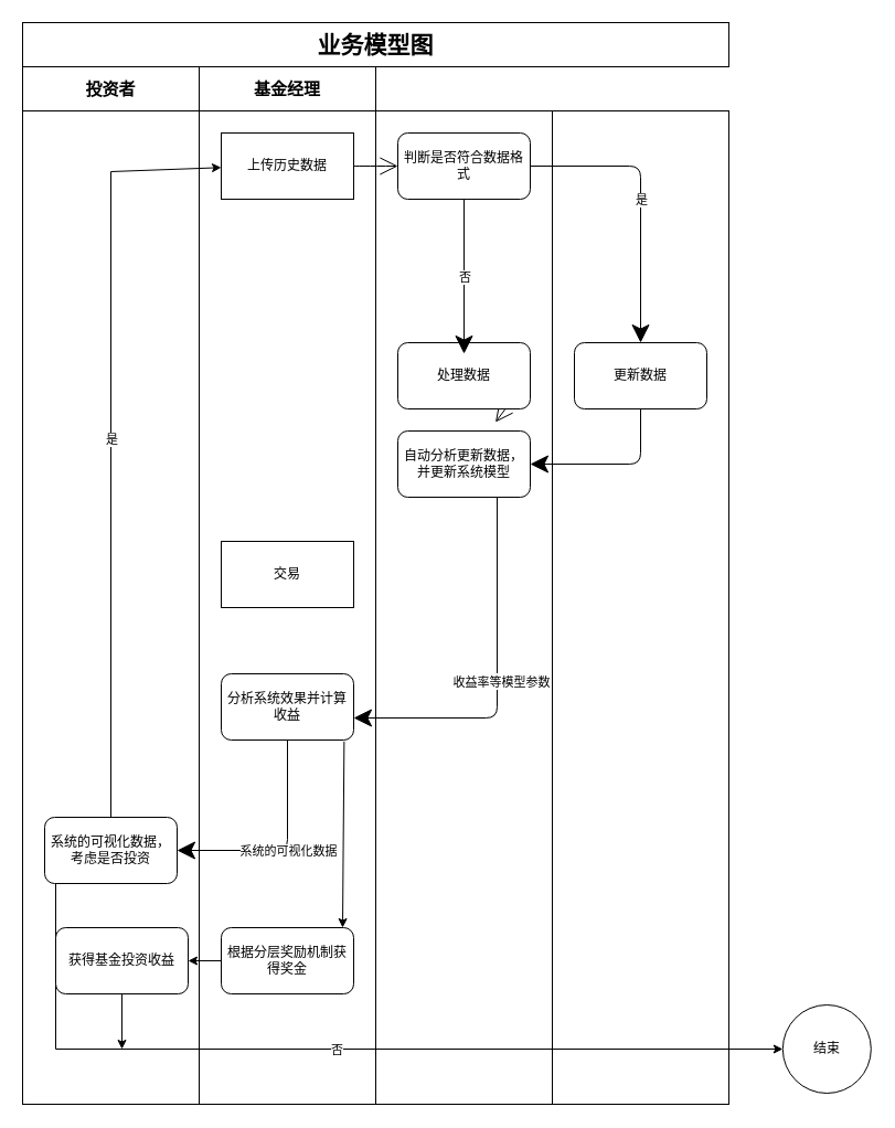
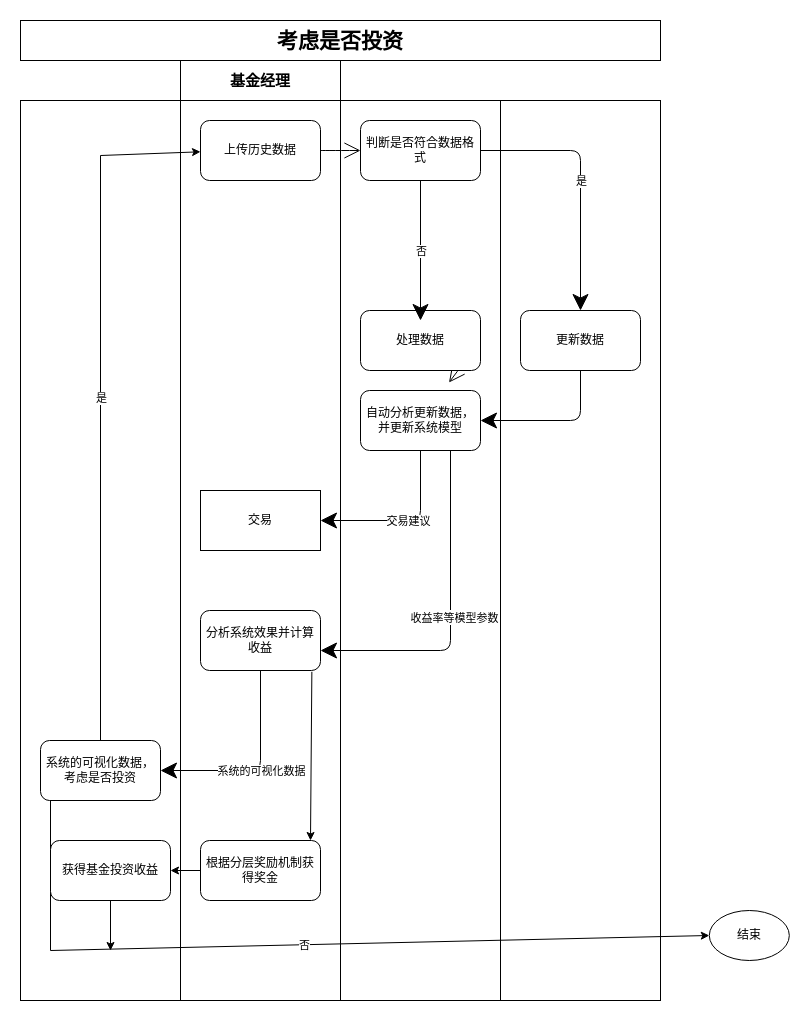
  <mxCell id="0" />
  <mxCell id="1" parent="0" />
- <mxCell id="2" value="&lt;b&gt;&lt;font style=&quot;font-size: 21px&quot;&gt;业务模型图&lt;/font&gt;&lt;/b&gt;" style="rounded=0;whiteSpace=wrap;html=1;hachureGap=4;pointerEvents=0;" parent="1" vertex="1"><mxGeometry x="20" y="20" width="640" height="40" as="geometry" /></mxCell>
- <mxCell id="3" value="&lt;b&gt;&lt;font style=&quot;font-size: 15px&quot;&gt;投资者&lt;/font&gt;&lt;/b&gt;" style="rounded=0;whiteSpace=wrap;html=1;hachureGap=4;pointerEvents=0;" parent="1" vertex="1"><mxGeometry x="20" y="60" width="160" height="40" as="geometry" /></mxCell>
+ <mxCell id="2" value="&lt;b&gt;&lt;font style=&quot;font-size: 21px&quot;&gt;考虑是否投资&lt;/font&gt;&lt;/b&gt;" style="rounded=0;whiteSpace=wrap;html=1;hachureGap=4;pointerEvents=0;" parent="1" vertex="1"><mxGeometry x="20" y="20" width="640" height="40" as="geometry" /></mxCell>
  <mxCell id="4" value="&lt;b&gt;&lt;font style=&quot;font-size: 15px&quot;&gt;基金经理&lt;/font&gt;&lt;/b&gt;" style="rounded=0;whiteSpace=wrap;html=1;hachureGap=4;pointerEvents=0;" parent="1" vertex="1"><mxGeometry x="180" y="60" width="160" height="40" as="geometry" /></mxCell>
  <mxCell id="5" value="" style="rounded=0;whiteSpace=wrap;html=1;hachureGap=4;pointerEvents=0;" parent="1" vertex="1"><mxGeometry x="20" y="100" width="160" height="900" as="geometry" /></mxCell>
  <mxCell id="6" value="" style="rounded=0;whiteSpace=wrap;html=1;hachureGap=4;pointerEvents=0;" parent="1" vertex="1"><mxGeometry x="180" y="100" width="160" height="900" as="geometry" /></mxCell>
  <mxCell id="7" value="" style="rounded=0;whiteSpace=wrap;html=1;hachureGap=4;pointerEvents=0;" parent="1" vertex="1"><mxGeometry x="340" y="100" width="160" height="900" as="geometry" /></mxCell>
  <mxCell id="8" value="" style="rounded=0;whiteSpace=wrap;html=1;hachureGap=4;pointerEvents=0;" parent="1" vertex="1"><mxGeometry x="500" y="100" width="160" height="900" as="geometry" /></mxCell>
  <mxCell id="9" style="edgeStyle=none;curved=1;rounded=0;orthogonalLoop=1;jettySize=auto;html=1;exitX=1;exitY=0.5;exitDx=0;exitDy=0;endArrow=open;startSize=14;endSize=14;sourcePerimeterSpacing=8;targetPerimeterSpacing=8;" parent="1" source="10" edge="1"><mxGeometry relative="1" as="geometry"><mxPoint x="360" y="150" as="targetPoint" /></mxGeometry></mxCell>
- <mxCell id="10" value="上传历史数据" style="whiteSpace=wrap;html=1;hachureGap=4;pointerEvents=0;rounded=0;" parent="1" vertex="1"><mxGeometry x="200" y="120" width="120" height="60" as="geometry" /></mxCell>
+ <mxCell id="10" value="上传历史数据" style="rounded=1;whiteSpace=wrap;html=1;hachureGap=4;pointerEvents=0;" parent="1" vertex="1"><mxGeometry x="200" y="120" width="120" height="60" as="geometry" /></mxCell>
  <mxCell id="11" value="更新数据" style="rounded=1;whiteSpace=wrap;html=1;hachureGap=4;pointerEvents=0;" parent="1" vertex="1"><mxGeometry x="520" y="310" width="120" height="60" as="geometry" /></mxCell>
  <mxCell id="12" value="自动分析更新数据，并更新系统模型" style="rounded=1;whiteSpace=wrap;html=1;hachureGap=4;pointerEvents=0;" parent="1" vertex="1"><mxGeometry x="360" y="390" width="120" height="60" as="geometry" /></mxCell>
  <mxCell id="13" value="" style="endArrow=classic;html=1;startSize=14;endSize=14;sourcePerimeterSpacing=8;targetPerimeterSpacing=8;" parent="1" edge="1"><mxGeometry relative="1" as="geometry"><mxPoint x="580" y="370" as="sourcePoint" /><mxPoint x="480" y="420" as="targetPoint" /><Array as="points"><mxPoint x="580" y="420" /></Array></mxGeometry></mxCell>
  <mxCell id="14" value="交易" style="whiteSpace=wrap;html=1;hachureGap=4;pointerEvents=0;rounded=0;" parent="1" vertex="1"><mxGeometry x="200" y="490" width="120" height="60" as="geometry" /></mxCell>
+ <mxCell id="15" value="" style="endArrow=classic;html=1;startSize=14;endSize=14;sourcePerimeterSpacing=8;targetPerimeterSpacing=8;exitX=0.5;exitY=1;exitDx=0;exitDy=0;entryX=1;entryY=0.5;entryDx=0;entryDy=0;" parent="1" source="12" target="14" edge="1"><mxGeometry relative="1" as="geometry"><mxPoint x="320" y="730" as="sourcePoint" /><mxPoint x="420" y="730" as="targetPoint" /><Array as="points"><mxPoint x="420" y="520" /></Array></mxGeometry></mxCell>
+ <mxCell id="16" value="Label" style="edgeLabel;resizable=0;html=1;align=center;verticalAlign=middle;" parent="15" connectable="0" vertex="1"><mxGeometry relative="1" as="geometry" /></mxCell>
+ <mxCell id="17" value="交易建议" style="edgeLabel;html=1;align=center;verticalAlign=middle;resizable=0;points=[];" parent="15" vertex="1" connectable="0"><mxGeometry x="-0.024" relative="1" as="geometry"><mxPoint as="offset" /></mxGeometry></mxCell>
  <mxCell id="18" value="分析系统效果并计算收益" style="rounded=1;whiteSpace=wrap;html=1;hachureGap=4;pointerEvents=0;" parent="1" vertex="1"><mxGeometry x="200" y="610" width="120" height="60" as="geometry" /></mxCell>
  <mxCell id="19" value="" style="endArrow=classic;html=1;startSize=14;endSize=14;sourcePerimeterSpacing=8;targetPerimeterSpacing=8;exitX=0.75;exitY=1;exitDx=0;exitDy=0;" parent="1" source="12" edge="1"><mxGeometry relative="1" as="geometry"><mxPoint x="320" y="730" as="sourcePoint" /><mxPoint x="320" y="650" as="targetPoint" /><Array as="points"><mxPoint x="450" y="650" /></Array></mxGeometry></mxCell>
  <mxCell id="20" value="Label" style="edgeLabel;resizable=0;html=1;align=center;verticalAlign=middle;" parent="19" connectable="0" vertex="1"><mxGeometry relative="1" as="geometry" /></mxCell>
  <mxCell id="21" value="收益率等模型参数" style="edgeLabel;html=1;align=center;verticalAlign=middle;resizable=0;points=[];" parent="19" vertex="1" connectable="0"><mxGeometry x="0.012" y="3" relative="1" as="geometry"><mxPoint as="offset" /></mxGeometry></mxCell>
  <mxCell id="22" value="系统的可视化数据，考虑是否投资" style="rounded=1;whiteSpace=wrap;html=1;hachureGap=4;pointerEvents=0;" parent="1" vertex="1"><mxGeometry x="40" y="740" width="120" height="60" as="geometry" /></mxCell>
  <mxCell id="23" value="" style="endArrow=classic;html=1;startSize=14;endSize=14;sourcePerimeterSpacing=8;targetPerimeterSpacing=8;exitX=0.5;exitY=1;exitDx=0;exitDy=0;entryX=1;entryY=0.5;entryDx=0;entryDy=0;" parent="1" source="18" target="22" edge="1"><mxGeometry relative="1" as="geometry"><mxPoint x="320" y="720" as="sourcePoint" /><mxPoint x="420" y="720" as="targetPoint" /><Array as="points"><mxPoint x="260" y="770" /></Array></mxGeometry></mxCell>
  <mxCell id="24" value="系统的可视化数据" style="edgeLabel;resizable=0;html=1;align=center;verticalAlign=middle;" parent="23" connectable="0" vertex="1"><mxGeometry relative="1" as="geometry" /></mxCell>
  <mxCell id="25" value="判断是否符合数据格式" style="rounded=1;whiteSpace=wrap;html=1;hachureGap=4;pointerEvents=0;" parent="1" vertex="1"><mxGeometry x="360" y="120" width="120" height="60" as="geometry" /></mxCell>
  <mxCell id="26" value="" style="endArrow=classic;html=1;startSize=14;endSize=14;sourcePerimeterSpacing=8;targetPerimeterSpacing=8;exitX=1;exitY=0.5;exitDx=0;exitDy=0;entryX=0.5;entryY=0;entryDx=0;entryDy=0;" parent="1" source="25" target="11" edge="1"><mxGeometry relative="1" as="geometry"><mxPoint x="320" y="520" as="sourcePoint" /><mxPoint x="420" y="520" as="targetPoint" /><Array as="points"><mxPoint x="580" y="150" /></Array></mxGeometry></mxCell>
  <mxCell id="27" value="是" style="edgeLabel;resizable=0;html=1;align=center;verticalAlign=middle;" parent="26" connectable="0" vertex="1"><mxGeometry relative="1" as="geometry" /></mxCell>
  <mxCell id="28" style="edgeStyle=none;curved=1;rounded=0;orthogonalLoop=1;jettySize=auto;html=1;exitX=1;exitY=0.5;exitDx=0;exitDy=0;endArrow=open;startSize=14;endSize=14;sourcePerimeterSpacing=8;targetPerimeterSpacing=8;" parent="1" source="30" target="12" edge="1"><mxGeometry relative="1" as="geometry" /></mxCell>
  <mxCell id="29" value="" style="endArrow=classic;html=1;startSize=14;endSize=14;targetPerimeterSpacing=8;exitX=0.5;exitY=1;exitDx=0;exitDy=0;startArrow=none;" parent="1" source="30" edge="1"><mxGeometry relative="1" as="geometry"><mxPoint x="380" y="240" as="sourcePoint" /><mxPoint x="430" y="320" as="targetPoint" /></mxGeometry></mxCell>
  <mxCell id="30" value="处理数据" style="rounded=1;whiteSpace=wrap;html=1;hachureGap=4;pointerEvents=0;" parent="1" vertex="1"><mxGeometry x="360" y="310" width="120" height="60" as="geometry" /></mxCell>
  <mxCell id="31" value="" style="endArrow=classic;html=1;startSize=14;endSize=14;sourcePerimeterSpacing=8;targetPerimeterSpacing=8;exitX=0.5;exitY=1;exitDx=0;exitDy=0;" parent="1" source="25" edge="1"><mxGeometry relative="1" as="geometry"><mxPoint x="380" y="220" as="sourcePoint" /><mxPoint x="420" y="320" as="targetPoint" /></mxGeometry></mxCell>
  <mxCell id="32" value="否" style="edgeLabel;resizable=0;html=1;align=center;verticalAlign=middle;" parent="31" connectable="0" vertex="1"><mxGeometry relative="1" as="geometry" /></mxCell>
- <mxCell id="33" value="结束" style="ellipse;whiteSpace=wrap;html=1;aspect=fixed;hachureGap=4;pointerEvents=0;" parent="1" vertex="1"><mxGeometry x="708.82" y="910" width="80" height="80" as="geometry" /></mxCell>
+ <mxCell id="33" value="结束" style="ellipse;whiteSpace=wrap;html=1;aspect=fixed;hachureGap=4;pointerEvents=0;" parent="1" vertex="1"><mxGeometry x="708.82" y="910" width="80" height="50" as="geometry" /></mxCell>
  <mxCell id="34" value="" style="endArrow=classic;html=1;rounded=0;exitX=0.5;exitY=0;exitDx=0;exitDy=0;entryX=0.125;entryY=0.057;entryDx=0;entryDy=0;entryPerimeter=0;" edge="1" parent="1" source="22" target="6"><mxGeometry relative="1" as="geometry"><mxPoint x="190" y="540" as="sourcePoint" /><mxPoint x="290" y="540" as="targetPoint" /><Array as="points"><mxPoint x="100" y="155" /></Array></mxGeometry></mxCell>
  <mxCell id="35" value="是" style="edgeLabel;resizable=0;html=1;align=center;verticalAlign=middle;" connectable="0" vertex="1" parent="34"><mxGeometry relative="1" as="geometry" /></mxCell>
  <mxCell id="36" value="" style="endArrow=classic;html=1;rounded=0;entryX=0;entryY=0.5;entryDx=0;entryDy=0;" edge="1" parent="1" target="33"><mxGeometry relative="1" as="geometry"><mxPoint x="50" y="800" as="sourcePoint" /><mxPoint x="290" y="530" as="targetPoint" /><Array as="points"><mxPoint x="50" y="950" /></Array></mxGeometry></mxCell>
  <mxCell id="37" value="否" style="edgeLabel;resizable=0;html=1;align=center;verticalAlign=middle;" connectable="0" vertex="1" parent="36"><mxGeometry relative="1" as="geometry" /></mxCell>
  <mxCell id="38" value="根据分层奖励机制获得奖金" style="rounded=1;whiteSpace=wrap;html=1;" vertex="1" parent="1"><mxGeometry x="200" y="840" width="120" height="60" as="geometry" /></mxCell>
  <mxCell id="39" value="" style="endArrow=classic;html=1;rounded=0;exitX=0.928;exitY=1.022;exitDx=0;exitDy=0;exitPerimeter=0;" edge="1" parent="1" source="18"><mxGeometry width="50" height="50" relative="1" as="geometry"><mxPoint x="320" y="670" as="sourcePoint" /><mxPoint x="310" y="840" as="targetPoint" /></mxGeometry></mxCell>
  <mxCell id="40" value="获得基金投资收益" style="rounded=1;whiteSpace=wrap;html=1;" vertex="1" parent="1"><mxGeometry x="50" y="840" width="120" height="60" as="geometry" /></mxCell>
  <mxCell id="41" value="" style="endArrow=classic;html=1;rounded=0;exitX=0;exitY=0.5;exitDx=0;exitDy=0;entryX=1;entryY=0.5;entryDx=0;entryDy=0;" edge="1" parent="1" source="38" target="40"><mxGeometry width="50" height="50" relative="1" as="geometry"><mxPoint x="220" y="820" as="sourcePoint" /><mxPoint x="270" y="770" as="targetPoint" /></mxGeometry></mxCell>
  <mxCell id="42" value="" style="endArrow=classic;html=1;rounded=0;exitX=0.5;exitY=1;exitDx=0;exitDy=0;" edge="1" parent="1" source="40"><mxGeometry width="50" height="50" relative="1" as="geometry"><mxPoint x="250" y="610" as="sourcePoint" /><mxPoint x="110" y="950" as="targetPoint" /></mxGeometry></mxCell>
